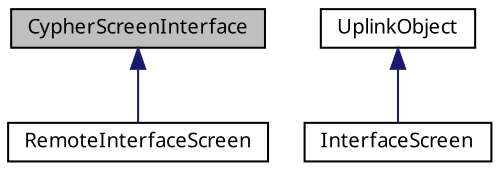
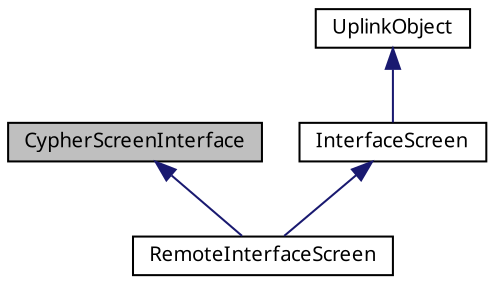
  digraph {
    fontname="Noto Sans"
    node [color=black fillcolor=white fontname="Noto Sans" fontsize=10 shape=record style=filled]
    edge [color=midnightblue dir=back fontname="Noto Sans" fontsize=10 labelfontname=Helvetica labelfontsize=10 style=solid]
    n1 [fillcolor=grey75 fontcolor=black height=0.2 label=CypherScreenInterface width=0.4]
    n2 [height=0.2 label=RemoteInterfaceScreen width=0.4]
    n3 [height=0.2 label=InterfaceScreen width=0.4]
    n4 [height=0.2 label=UplinkObject width=0.4]
    n1 -> n2
+   n3 -> n2
    n4 -> n3
  }
